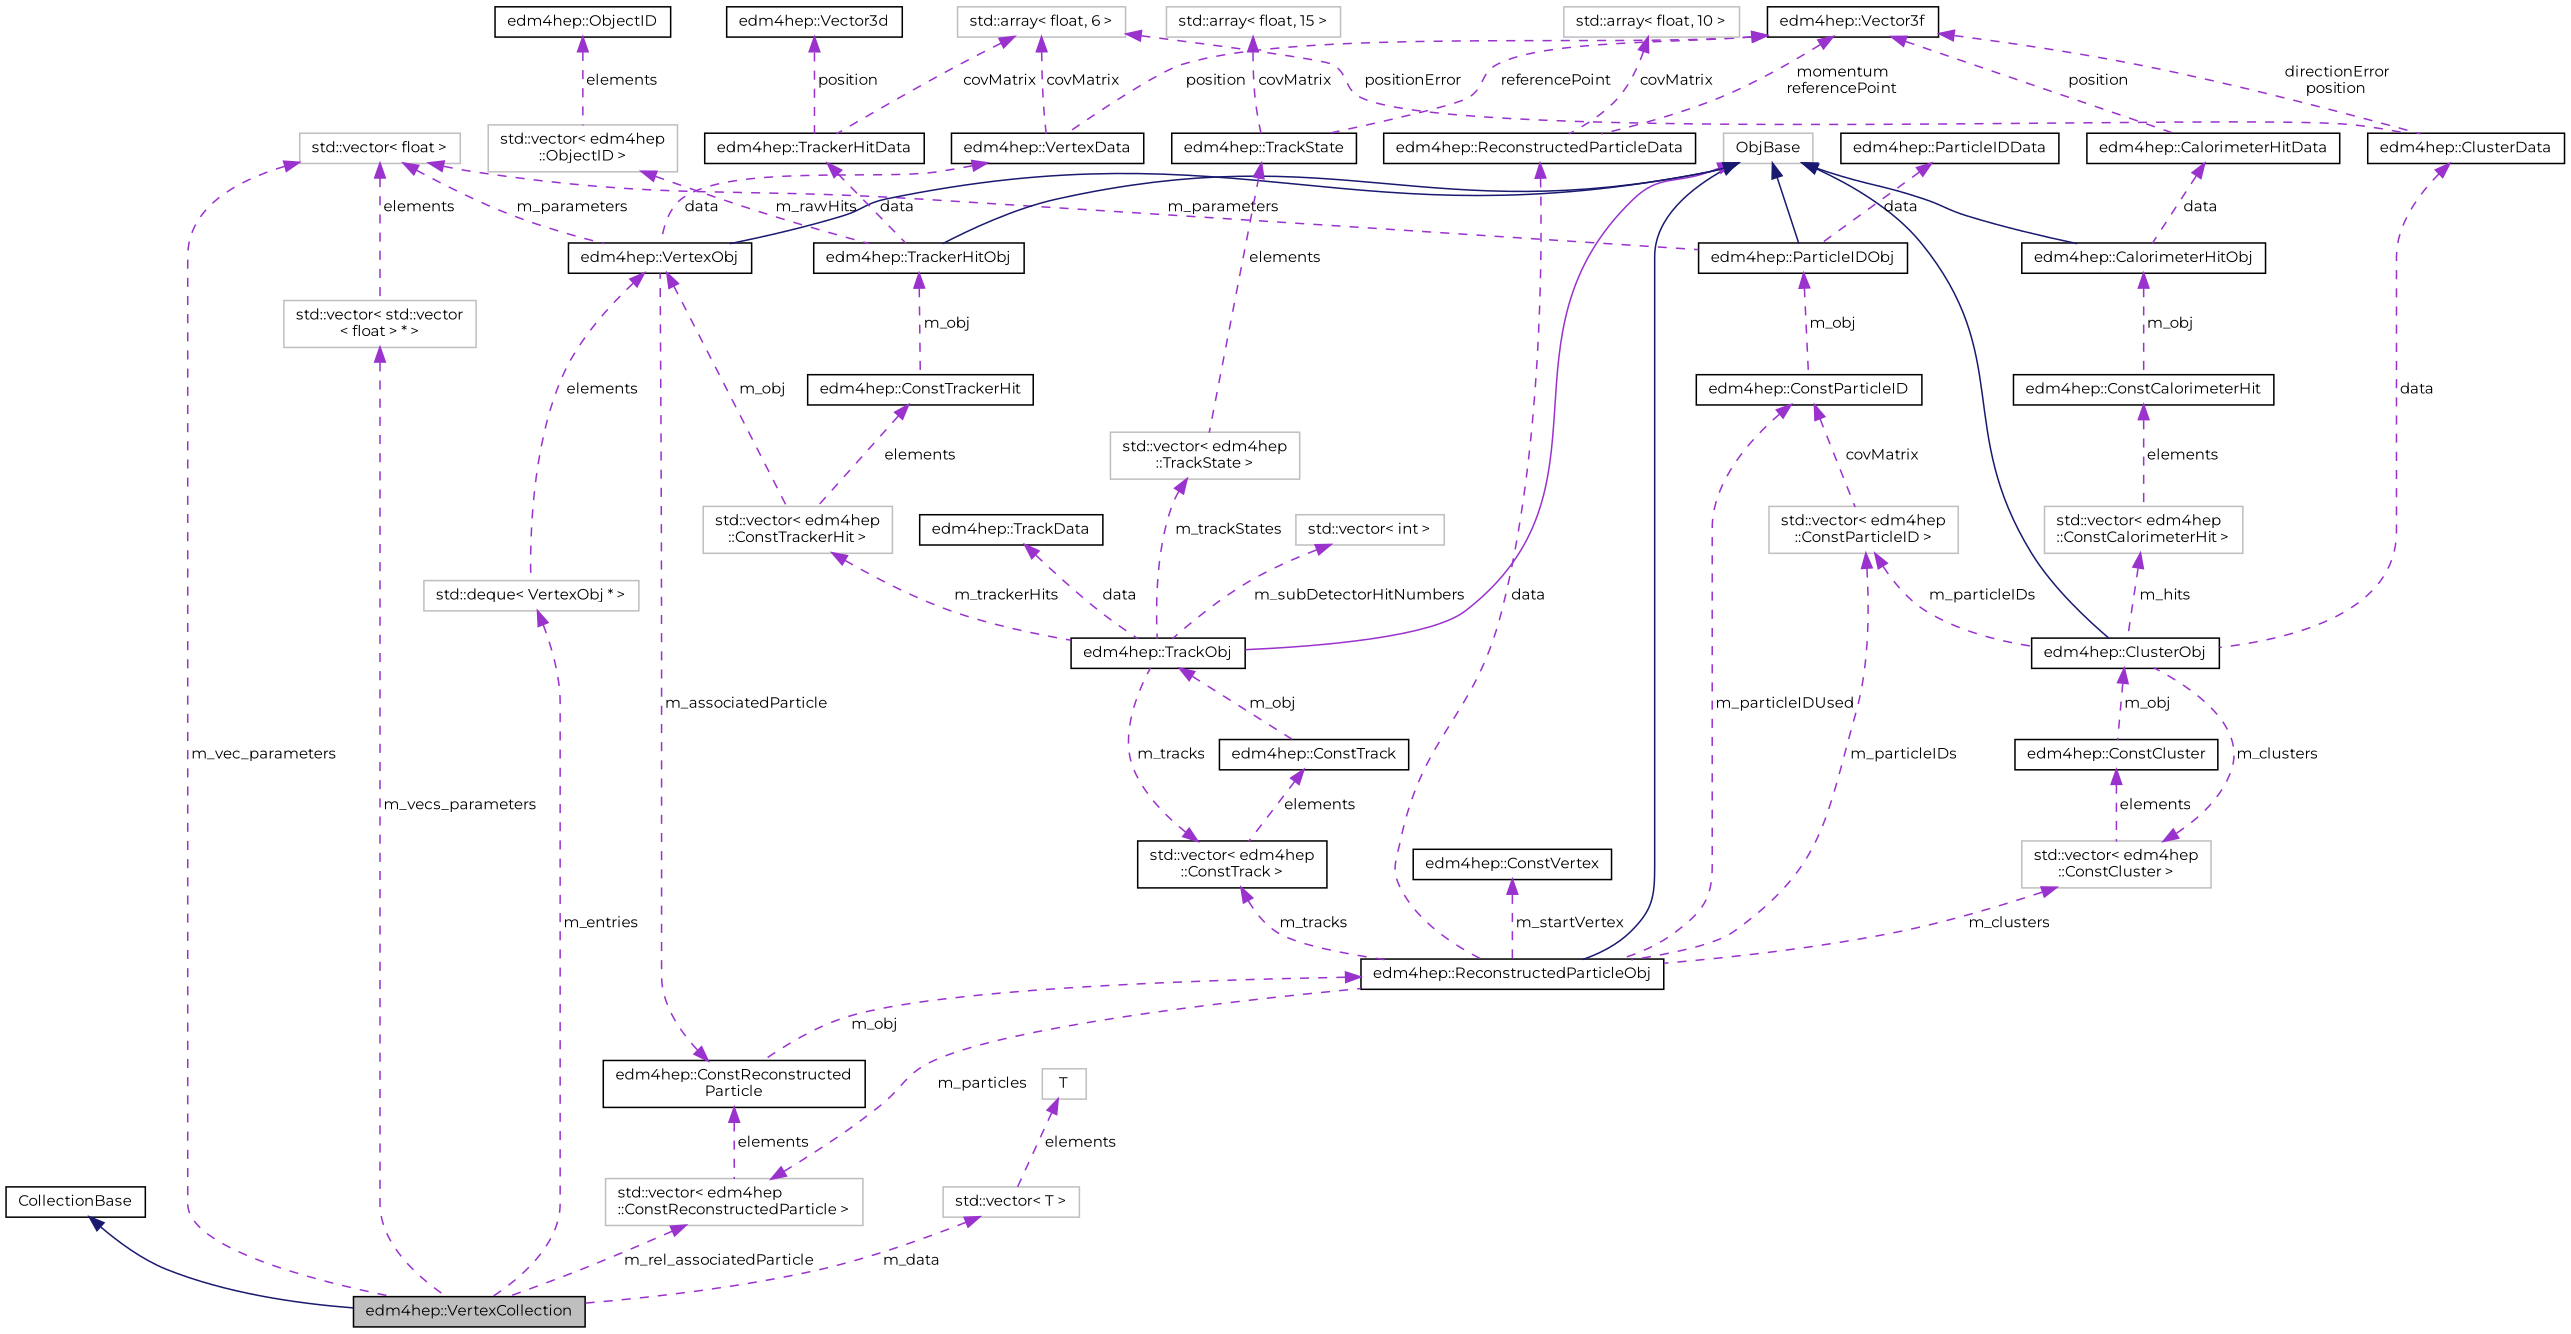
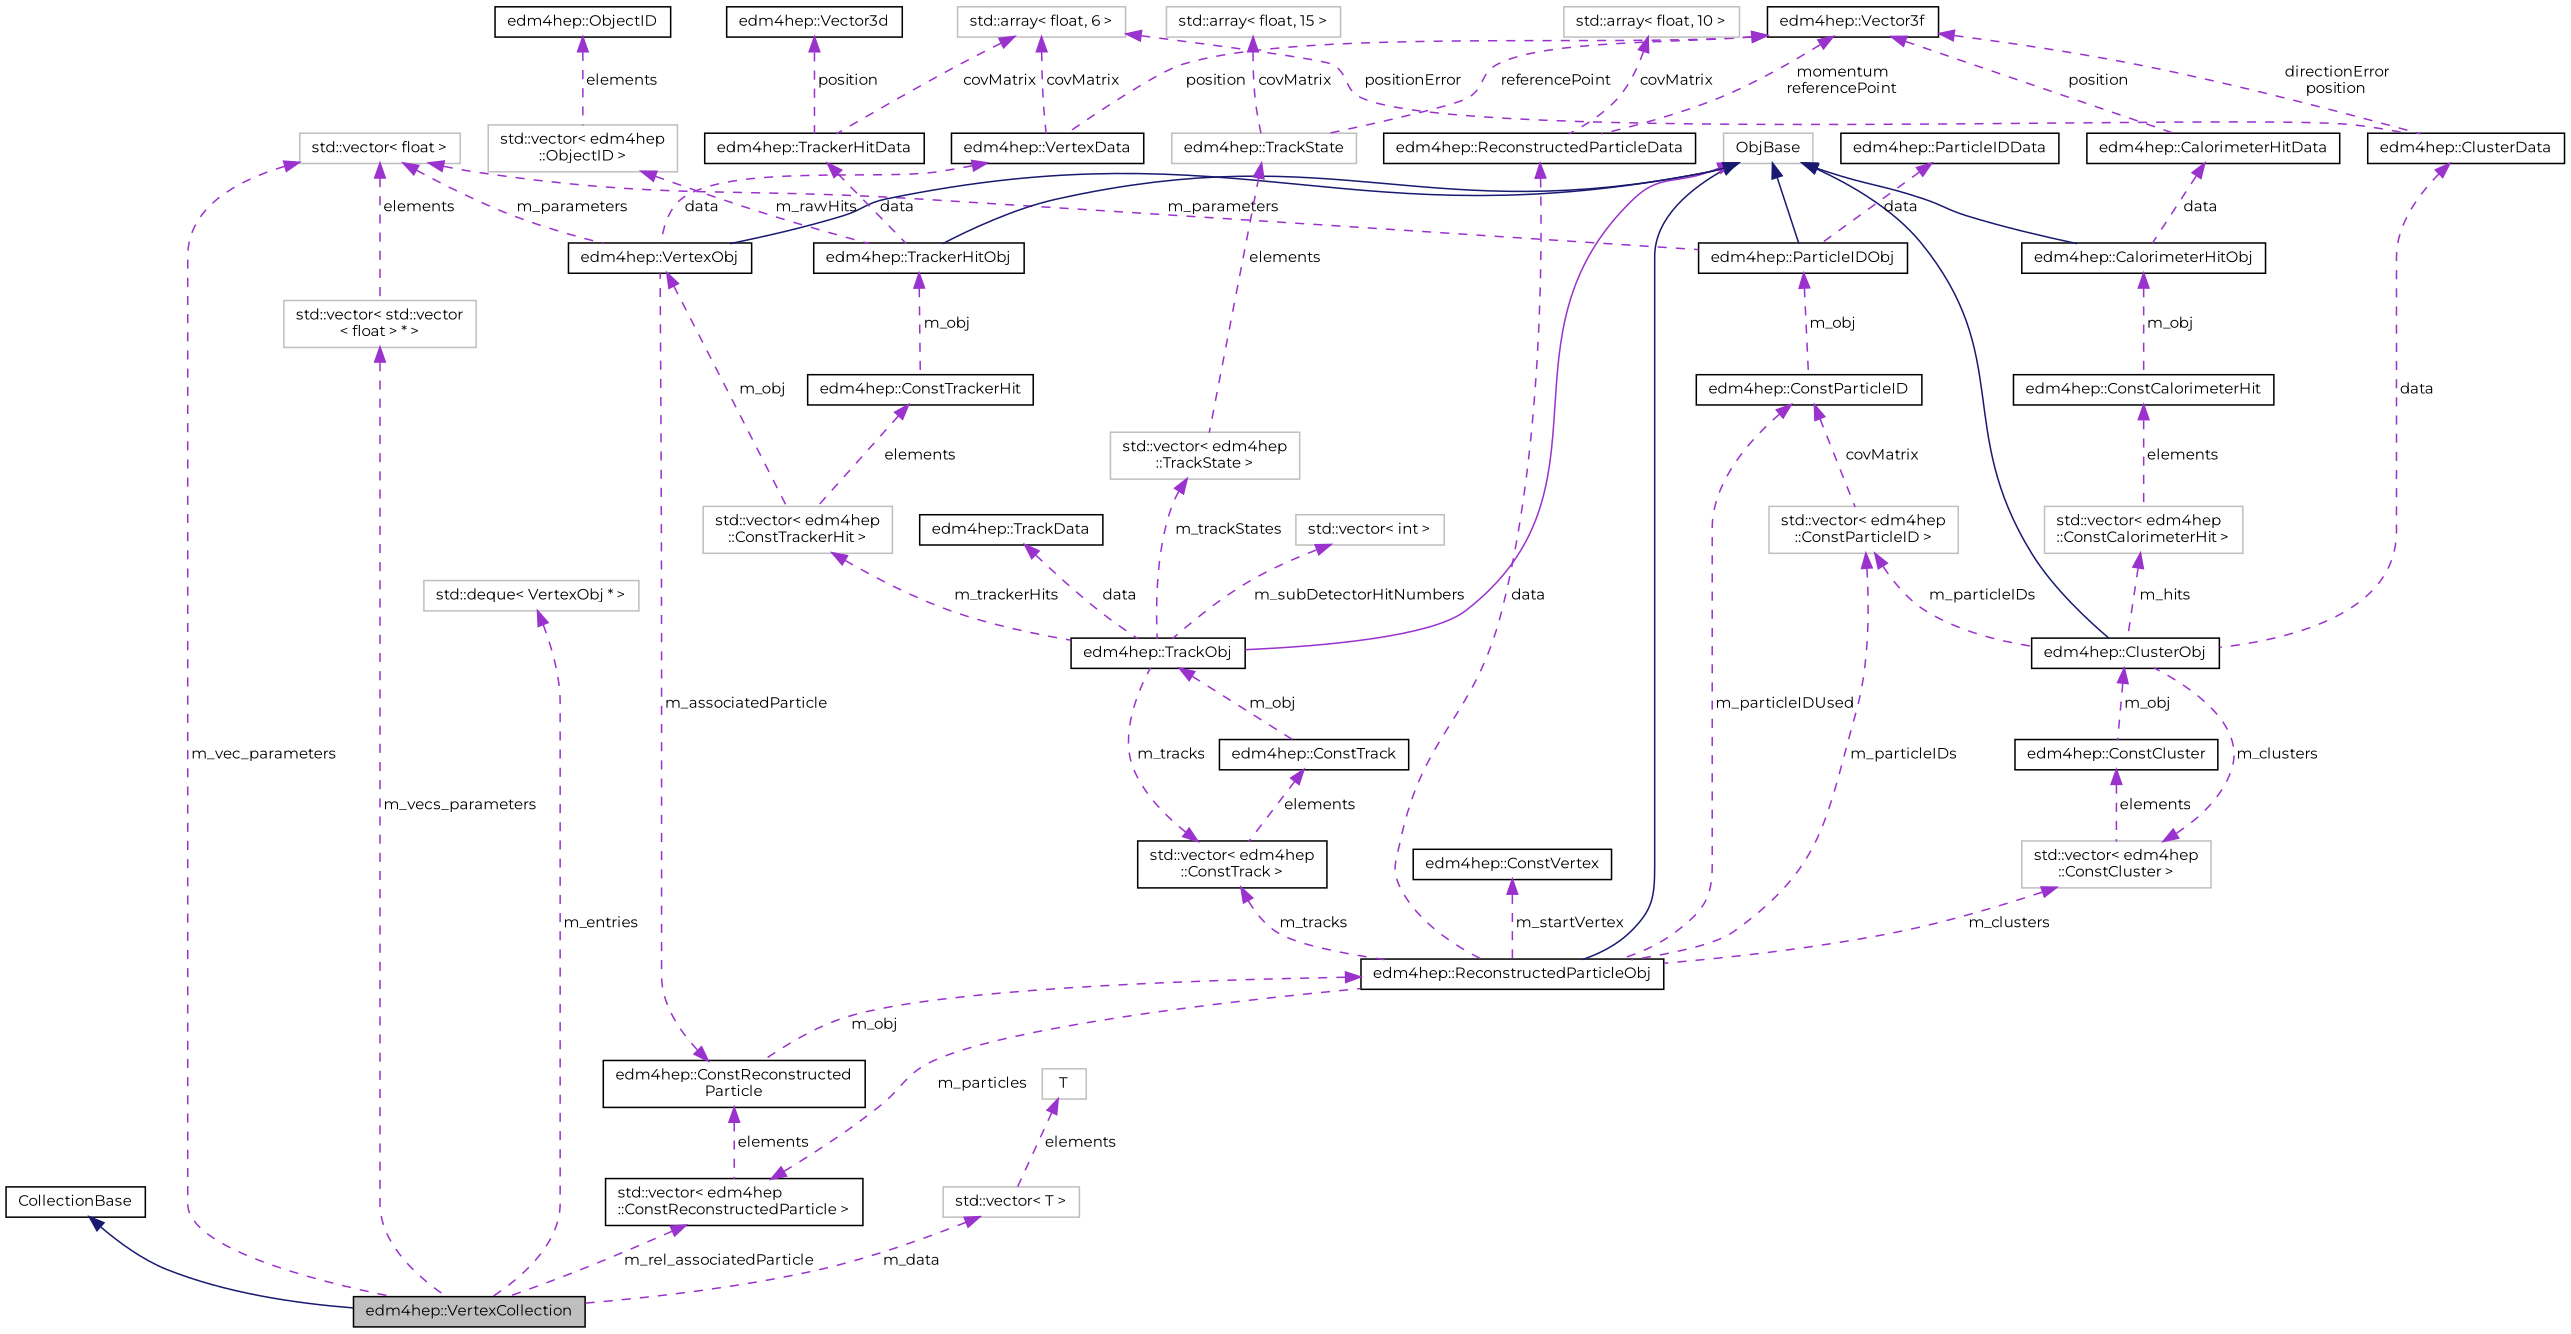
  digraph {
    fontname=Montserrat
    node [color=black fillcolor=white fontname=Montserrat fontsize=10 shape=record style=filled]
    edge [color=darkorchid3 dir=back fontname=Montserrat fontsize=10 labelfontname=Helvetica labelfontsize=10 style=dashed]
    n1 [fillcolor=grey75 fontcolor=black height=0.2 label="edm4hep::VertexCollection" width=0.4]
    n2 [height=0.2 label=CollectionBase width=0.4]
    n3 [color=grey75 height=0.2 label="std::vector\< std::vector\l\< float \> * \>" width=0.4]
    n4 [color=grey75 height=0.2 label="std::vector\< float \>" width=0.4]
    n5 [height=0.2 label="edm4hep::VertexObj" width=0.4]
    n6 [height=0.2 label="edm4hep::ParticleIDObj" width=0.4]
    n7 [color=grey75 height=0.2 label="std::deque\< VertexObj * \>" width=0.4]
    n8 [color=grey75 height=0.2 label="std::vector\< edm4hep\l::ConstTrackerHit \>" width=0.4]
    n9 [height=0.2 label="edm4hep::ClusterObj" width=0.4]
    n10 [height=0.2 label="edm4hep::ConstCluster" width=0.4]
    n11 [height=0.2 label="edm4hep::ConstParticleID" width=0.4]
    n12 [height=0.2 label="edm4hep::ConstVertex" width=0.4]
    n13 [height=0.2 label="edm4hep::ReconstructedParticleObj" width=0.4]
    n14 [color=grey75 height=0.2 label=ObjBase width=0.4]
    n15 [height=0.2 label="edm4hep::CalorimeterHitObj" width=0.4]
    n16 [height=0.2 label="edm4hep::TrackObj" width=0.4]
    n17 [height=0.2 label="edm4hep::TrackerHitObj" width=0.4]
    n18 [height=0.2 label="edm4hep::ConstReconstructed\lParticle" width=0.4]
    n19 [height=0.2 label="edm4hep::ConstCalorimeterHit" width=0.4]
    n20 [height=0.2 label="edm4hep::ConstTrack" width=0.4]
    n21 [height=0.2 label="edm4hep::ConstTrackerHit" width=0.4]
    n22 [height=0.2 label="edm4hep::VertexData" width=0.4]
    n23 [color=grey75 height=0.2 label="std::array\< float, 6 \>" width=0.4]
    n24 [height=0.2 label="edm4hep::ClusterData" width=0.4]
    n25 [height=0.2 label="edm4hep::TrackerHitData" width=0.4]
    n26 [height=0.2 label="edm4hep::Vector3f" width=0.4]
    n27 [height=0.2 label="edm4hep::CalorimeterHitData" width=0.4]
-   n28 [height=0.2 label="edm4hep::TrackState" width=0.4]
+   n28 [color=grey75 height=0.2 label="edm4hep::TrackState" width=0.4]
    n29 [height=0.2 label="edm4hep::ReconstructedParticleData" width=0.4]
    n30 [color=grey75 height=0.2 label="std::vector\< edm4hep\l::TrackState \>" width=0.4]
-   n31 [color=grey75 height=0.2 label="std::vector\< edm4hep\l::ConstReconstructedParticle \>" width=0.4]
+   n31 [height=0.2 label="std::vector\< edm4hep\l::ConstReconstructedParticle \>" width=0.4]
    n32 [color=grey75 height=0.2 label="std::vector\< edm4hep\l::ConstCluster \>" width=0.4]
    n33 [color=grey75 height=0.2 label="std::vector\< edm4hep\l::ConstParticleID \>" width=0.4]
    n34 [height=0.2 label="edm4hep::ParticleIDData" width=0.4]
    n35 [color=grey75 height=0.2 label="std::vector\< edm4hep\l::ConstCalorimeterHit \>" width=0.4]
    n36 [height=0.2 label="std::vector\< edm4hep\l::ConstTrack \>" width=0.4]
    n37 [color=grey75 height=0.2 label="std::array\< float, 15 \>" width=0.4]
    n38 [color=grey75 height=0.2 label="std::vector\< edm4hep\l::ObjectID \>" width=0.4]
    n39 [height=0.2 label="edm4hep::ObjectID" width=0.4]
    n40 [height=0.2 label="edm4hep::Vector3d" width=0.4]
    n41 [color=grey75 height=0.2 label="std::vector\< int \>" width=0.4]
    n42 [height=0.2 label="edm4hep::TrackData" width=0.4]
    n43 [color=grey75 height=0.2 label="std::array\< float, 10 \>" width=0.4]
    n44 [color=grey75 height=0.2 label="std::vector\< T \>" width=0.4]
    n45 [color=grey75 height=0.2 label=T width=0.4]
    n2 -> n1 [color=midnightblue style=solid]
    n3 -> n1 [label=" m_vecs_parameters"]
    n4 -> n1 [label=" m_vec_parameters"]
    n4 -> n3 [label=" elements"]
    n4 -> n5 [label=" m_parameters"]
    n4 -> n6 [label=" m_parameters"]
-   n5 -> n7 [label=" elements"]
    n5 -> n8 [label=" m_obj"]
    n6 -> n11 [label=" m_obj"]
    n7 -> n1 [label=" m_entries"]
    n8 -> n16 [label=" m_trackerHits"]
    n9 -> n10 [label=" m_obj"]
    n10 -> n32 [label=" elements"]
    n11 -> n13 [label=" m_particleIDUsed"]
    n11 -> n33 [label=" covMatrix"]
    n12 -> n13 [label=" m_startVertex"]
    n13 -> n18 [label=" m_obj"]
    n14 -> n5 [color=midnightblue style=solid]
    n14 -> n6 [color=midnightblue style=solid]
    n14 -> n9 [color=midnightblue style=solid]
    n14 -> n13 [color=midnightblue style=solid]
    n14 -> n15 [color=midnightblue style=solid]
    n14 -> n16 [style=solid]
    n14 -> n17 [color=midnightblue style=solid]
    n15 -> n19 [label=" m_obj"]
    n16 -> n20 [label=" m_obj"]
    n17 -> n21 [label=" m_obj"]
    n18 -> n5 [label=" m_associatedParticle"]
    n18 -> n31 [label=" elements"]
    n19 -> n35 [label=" elements"]
    n20 -> n36 [label=" elements"]
    n21 -> n8 [label=" elements"]
    n22 -> n5 [label=" data"]
    n23 -> n22 [label=" covMatrix"]
    n23 -> n24 [label=" positionError"]
    n23 -> n25 [label=" covMatrix"]
    n24 -> n9 [label=" data"]
    n25 -> n17 [label=" data"]
    n26 -> n22 [label=" position"]
    n26 -> n24 [label=" directionError\nposition"]
    n26 -> n27 [label=" position"]
    n26 -> n28 [label=" referencePoint"]
    n26 -> n29 [label=" momentum\nreferencePoint"]
    n27 -> n15 [label=" data"]
    n28 -> n30 [label=" elements"]
    n29 -> n13 [label=" data"]
    n30 -> n16 [label=" m_trackStates"]
    n31 -> n1 [label=" m_rel_associatedParticle"]
    n31 -> n13 [label=" m_particles"]
    n32 -> n9 [label=" m_clusters"]
    n32 -> n13 [label=" m_clusters"]
    n33 -> n9 [label=" m_particleIDs"]
    n33 -> n13 [label=" m_particleIDs"]
    n34 -> n6 [label=" data"]
    n35 -> n9 [label=" m_hits"]
    n36 -> n13 [label=" m_tracks"]
    n36 -> n16 [label=" m_tracks"]
    n37 -> n28 [label=" covMatrix"]
    n38 -> n17 [label=" m_rawHits"]
    n39 -> n38 [label=" elements"]
    n40 -> n25 [label=" position"]
    n41 -> n16 [label=" m_subDetectorHitNumbers"]
    n42 -> n16 [label=" data"]
    n43 -> n29 [label=" covMatrix"]
    n44 -> n1 [label=" m_data"]
    n45 -> n44 [label=" elements"]
  }
